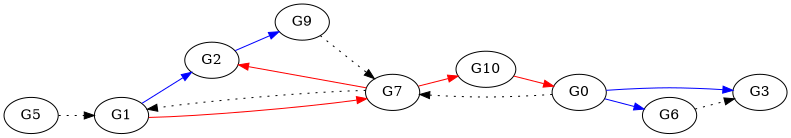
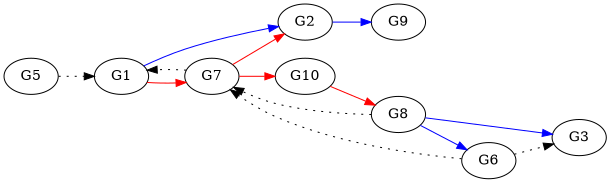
  digraph {
    rankdir=LR
    n1 [label=G1]
    n2 [label=G2]
    n3 [label=G7]
    n4 [label=G9]
    n5 [label=G10]
    n6 [label=G3]
    n7 [label=G5]
    n8 [label=G6]
-   n9 [label=G0]
+   n9 [label=G8]
    n1 -> n2 [color=blue]
    n1 -> n3 [color=red]
    n2 -> n4 [color=blue]
    n3 -> n1 [style=dotted]
    n3 -> n2 [color=red]
    n3 -> n5 [color=red]
    n5 -> n9 [color=red]
    n7 -> n1 [style=dotted]
-   n4 -> n3 [style=dotted]
+   n8 -> n3 [style=dotted]
    n8 -> n6 [style=dotted]
    n9 -> n3 [style=dotted]
    n9 -> n6 [color=blue]
    n9 -> n8 [color=blue]
  }
